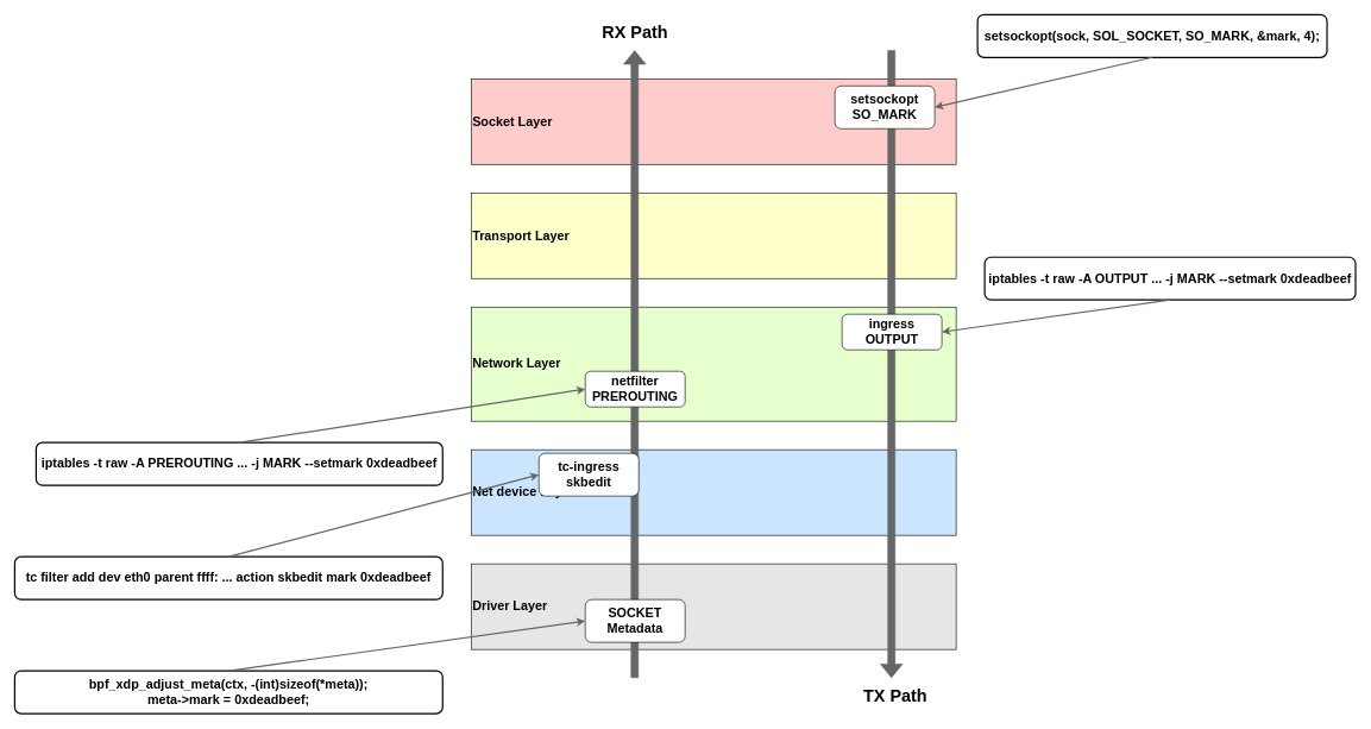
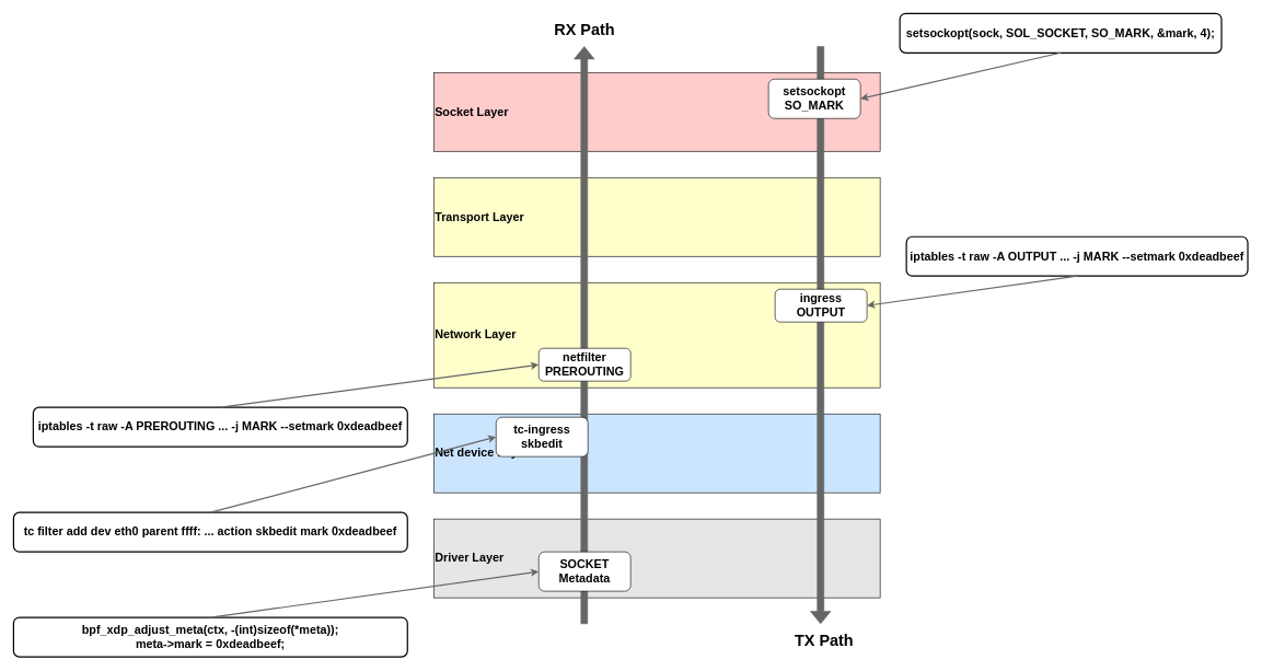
  <mxCell id="0" />
  <mxCell id="1" parent="0" />
  <mxCell id="2" value="&lt;b&gt;&lt;font style=&quot;font-size: 18px&quot;&gt;Driver Layer&lt;/font&gt;&lt;/b&gt;" style="rounded=0;whiteSpace=wrap;html=1;align=left;verticalAlign=middle;fillColor=#E6E6E6;strokeColor=default;" vertex="1" parent="1"><mxGeometry x="660" y="790" width="680" height="120" as="geometry" /></mxCell>
- <mxCell id="3" value="&lt;span style=&quot;font-size: 18px&quot;&gt;&lt;b&gt;Network Layer&lt;/b&gt;&lt;/span&gt;" style="rounded=0;whiteSpace=wrap;html=1;align=left;verticalAlign=middle;fillColor=#E6FFCC;strokeColor=default;" vertex="1" parent="1"><mxGeometry x="660" y="430" width="680" height="160" as="geometry" /></mxCell>
+ <mxCell id="3" value="&lt;span style=&quot;font-size: 18px&quot;&gt;&lt;b&gt;Network Layer&lt;/b&gt;&lt;/span&gt;" style="rounded=0;whiteSpace=wrap;html=1;align=left;verticalAlign=middle;fillColor=#ffffcc;strokeColor=default;" vertex="1" parent="1"><mxGeometry x="660" y="430" width="680" height="160" as="geometry" /></mxCell>
  <mxCell id="4" value="&lt;span style=&quot;font-size: 18px&quot;&gt;&lt;b&gt;Transport Layer&lt;/b&gt;&lt;/span&gt;" style="rounded=0;whiteSpace=wrap;html=1;align=left;verticalAlign=middle;fillColor=#FFFFCC;strokeColor=default;" vertex="1" parent="1"><mxGeometry x="660" y="270" width="680" height="120" as="geometry" /></mxCell>
  <mxCell id="5" value="&lt;span style=&quot;font-size: 18px&quot;&gt;&lt;b&gt;Socket Layer&lt;/b&gt;&lt;/span&gt;" style="rounded=0;whiteSpace=wrap;html=1;align=left;verticalAlign=middle;fillColor=#FFCCCC;strokeColor=default;" vertex="1" parent="1"><mxGeometry x="660" y="110" width="680" height="120" as="geometry" /></mxCell>
  <mxCell id="6" value="&lt;span style=&quot;font-size: 18px&quot;&gt;&lt;b&gt;Net device Layer&lt;/b&gt;&lt;/span&gt;" style="rounded=0;whiteSpace=wrap;html=1;align=left;verticalAlign=middle;fillColor=#CCE5FF;strokeColor=default;" vertex="1" parent="1"><mxGeometry x="660" y="630" width="680" height="120" as="geometry" /></mxCell>
  <mxCell id="7" value="" style="shape=flexArrow;endArrow=classic;html=1;rounded=0;fontSize=18;fillColor=#666666;strokeColor=#666666;" edge="1" parent="1"><mxGeometry width="50" height="50" relative="1" as="geometry"><mxPoint x="889.29" y="950" as="sourcePoint" /><mxPoint x="889.29" y="70" as="targetPoint" /></mxGeometry></mxCell>
  <mxCell id="8" value="&lt;b&gt;SOCKET&lt;br&gt;Metadata&lt;/b&gt;" style="rounded=1;whiteSpace=wrap;html=1;fontSize=18;align=center;verticalAlign=middle;" vertex="1" parent="1"><mxGeometry x="820" y="840" width="140" height="60" as="geometry" /></mxCell>
  <mxCell id="9" value="&lt;b&gt;tc-ingress&lt;br&gt;skbedit&lt;/b&gt;" style="rounded=1;whiteSpace=wrap;html=1;fontSize=18;align=center;verticalAlign=middle;" vertex="1" parent="1"><mxGeometry x="755" y="635" width="140" height="60" as="geometry" /></mxCell>
- <mxCell id="10" value="&lt;b&gt;netfilter&lt;br&gt;PREROUTING&lt;/b&gt;" style="rounded=1;whiteSpace=wrap;html=1;fontSize=18;align=center;verticalAlign=middle;" vertex="1" parent="1"><mxGeometry x="820" y="520" width="140" height="50" as="geometry" /></mxCell>
+ <mxCell id="10" value="&lt;b&gt;netfilter&lt;br&gt;PREROUTING&lt;/b&gt;" style="rounded=1;whiteSpace=wrap;html=1;fontSize=18;align=center;verticalAlign=middle;" vertex="1" parent="1"><mxGeometry x="820" y="530" width="140" height="50" as="geometry" /></mxCell>
  <mxCell id="11" value="" style="shape=flexArrow;endArrow=classic;html=1;rounded=0;fontSize=18;fillColor=#666666;strokeColor=#666666;" edge="1" parent="1"><mxGeometry width="50" height="50" relative="1" as="geometry"><mxPoint x="1249.29" y="70" as="sourcePoint" /><mxPoint x="1249.29" y="950" as="targetPoint" /></mxGeometry></mxCell>
  <mxCell id="12" value="&lt;b&gt;setsockopt&lt;br&gt;SO_MARK&lt;/b&gt;" style="rounded=1;whiteSpace=wrap;html=1;fontSize=18;align=center;verticalAlign=middle;" vertex="1" parent="1"><mxGeometry x="1170" y="120" width="140" height="60" as="geometry" /></mxCell>
  <mxCell id="13" value="&lt;b&gt;ingress&lt;br&gt;OUTPUT&lt;/b&gt;" style="rounded=1;whiteSpace=wrap;html=1;fontSize=18;align=center;verticalAlign=middle;" vertex="1" parent="1"><mxGeometry x="1180" y="440" width="140" height="50" as="geometry" /></mxCell>
  <mxCell id="14" value="&lt;font style=&quot;font-size: 24px&quot;&gt;&lt;b&gt;RX Path&lt;/b&gt;&lt;/font&gt;" style="text;html=1;strokeColor=none;fillColor=none;align=center;verticalAlign=middle;whiteSpace=wrap;rounded=0;fontSize=18;" vertex="1" parent="1"><mxGeometry x="825" y="30" width="130" height="30" as="geometry" /></mxCell>
  <mxCell id="15" value="&lt;font style=&quot;font-size: 24px&quot;&gt;&lt;b&gt;TX Path&lt;/b&gt;&lt;/font&gt;" style="text;html=1;strokeColor=none;fillColor=none;align=center;verticalAlign=middle;whiteSpace=wrap;rounded=0;fontSize=18;" vertex="1" parent="1"><mxGeometry x="1190" y="960" width="130" height="30" as="geometry" /></mxCell>
  <mxCell id="16" value="&lt;b&gt;setsockopt(sock, SOL_SOCKET, SO_MARK, &amp;amp;mark, 4);&lt;/b&gt;" style="rounded=1;whiteSpace=wrap;html=1;fontSize=18;strokeColor=default;fillColor=#FFFFFF;align=center;verticalAlign=middle;strokeWidth=2;" vertex="1" parent="1"><mxGeometry x="1370" y="20" width="490" height="60" as="geometry" /></mxCell>
  <mxCell id="17" value="" style="endArrow=classic;html=1;rounded=0;labelBackgroundColor=#FF9999;fontSize=18;strokeColor=#666666;fillColor=#666666;entryX=1;entryY=0.5;entryDx=0;entryDy=0;exitX=0.5;exitY=1;exitDx=0;exitDy=0;strokeWidth=2;" edge="1" parent="1" source="16" target="12"><mxGeometry width="50" height="50" relative="1" as="geometry"><mxPoint x="1640" y="200" as="sourcePoint" /><mxPoint x="1630" y="90" as="targetPoint" /></mxGeometry></mxCell>
  <mxCell id="18" value="&lt;b&gt;iptables -t raw -A OUTPUT ... -j MARK --setmark 0xdeadbeef&lt;/b&gt;" style="rounded=1;whiteSpace=wrap;html=1;fontSize=18;strokeColor=default;fillColor=#FFFFFF;align=center;verticalAlign=middle;strokeWidth=2;" vertex="1" parent="1"><mxGeometry x="1380" y="360" width="520" height="60" as="geometry" /></mxCell>
  <mxCell id="19" value="" style="endArrow=classic;html=1;rounded=0;labelBackgroundColor=#FF9999;fontSize=18;strokeColor=#666666;fillColor=#666666;entryX=1;entryY=0.5;entryDx=0;entryDy=0;exitX=0.5;exitY=1;exitDx=0;exitDy=0;strokeWidth=2;" edge="1" parent="1" source="18" target="13"><mxGeometry width="50" height="50" relative="1" as="geometry"><mxPoint x="1625" y="90" as="sourcePoint" /><mxPoint x="1330" y="160" as="targetPoint" /></mxGeometry></mxCell>
  <mxCell id="20" value="&lt;b&gt;iptables -t raw -A PREROUTING ... -j MARK --setmark 0xdeadbeef&lt;/b&gt;" style="rounded=1;whiteSpace=wrap;html=1;fontSize=18;strokeColor=default;fillColor=#FFFFFF;align=center;verticalAlign=middle;strokeWidth=2;" vertex="1" parent="1"><mxGeometry x="50" y="620" width="570" height="60" as="geometry" /></mxCell>
  <mxCell id="21" value="" style="endArrow=classic;html=1;rounded=0;labelBackgroundColor=#FF9999;fontSize=18;strokeColor=#666666;fillColor=#666666;entryX=0;entryY=0.5;entryDx=0;entryDy=0;exitX=0.5;exitY=0;exitDx=0;exitDy=0;strokeWidth=2;" edge="1" parent="1" source="20" target="10"><mxGeometry width="50" height="50" relative="1" as="geometry"><mxPoint x="1650" y="430" as="sourcePoint" /><mxPoint x="1330" y="475" as="targetPoint" /></mxGeometry></mxCell>
  <mxCell id="22" value="&lt;b&gt;tc filter add dev eth0 parent ffff: ... action skbedit mark 0xdeadbeef&lt;/b&gt;" style="rounded=1;whiteSpace=wrap;html=1;fontSize=18;strokeColor=default;fillColor=#FFFFFF;align=center;verticalAlign=middle;strokeWidth=2;" vertex="1" parent="1"><mxGeometry x="20" y="780" width="600" height="60" as="geometry" /></mxCell>
  <mxCell id="23" value="" style="endArrow=classic;html=1;rounded=0;labelBackgroundColor=#FF9999;fontSize=18;strokeColor=#666666;fillColor=#666666;entryX=0;entryY=0.5;entryDx=0;entryDy=0;exitX=0.5;exitY=0;exitDx=0;exitDy=0;strokeWidth=2;" edge="1" parent="1" source="22" target="9"><mxGeometry width="50" height="50" relative="1" as="geometry"><mxPoint x="345" y="630" as="sourcePoint" /><mxPoint x="830" y="565" as="targetPoint" /></mxGeometry></mxCell>
  <mxCell id="24" value="&lt;b&gt;bpf_xdp_adjust_meta(ctx, -(int)sizeof(*meta));&lt;br&gt;meta-&amp;gt;mark = 0xdeadbeef;&lt;br&gt;&lt;/b&gt;" style="rounded=1;whiteSpace=wrap;html=1;fontSize=18;strokeColor=default;fillColor=#FFFFFF;align=center;verticalAlign=middle;strokeWidth=2;" vertex="1" parent="1"><mxGeometry x="20" y="940" width="600" height="60" as="geometry" /></mxCell>
  <mxCell id="25" value="" style="endArrow=classic;html=1;rounded=0;labelBackgroundColor=#FF9999;fontSize=18;strokeColor=#666666;fillColor=#666666;entryX=0;entryY=0.5;entryDx=0;entryDy=0;exitX=0.5;exitY=0;exitDx=0;exitDy=0;strokeWidth=2;" edge="1" parent="1" source="24" target="8"><mxGeometry width="50" height="50" relative="1" as="geometry"><mxPoint x="330" y="790" as="sourcePoint" /><mxPoint x="830" y="720" as="targetPoint" /></mxGeometry></mxCell>
